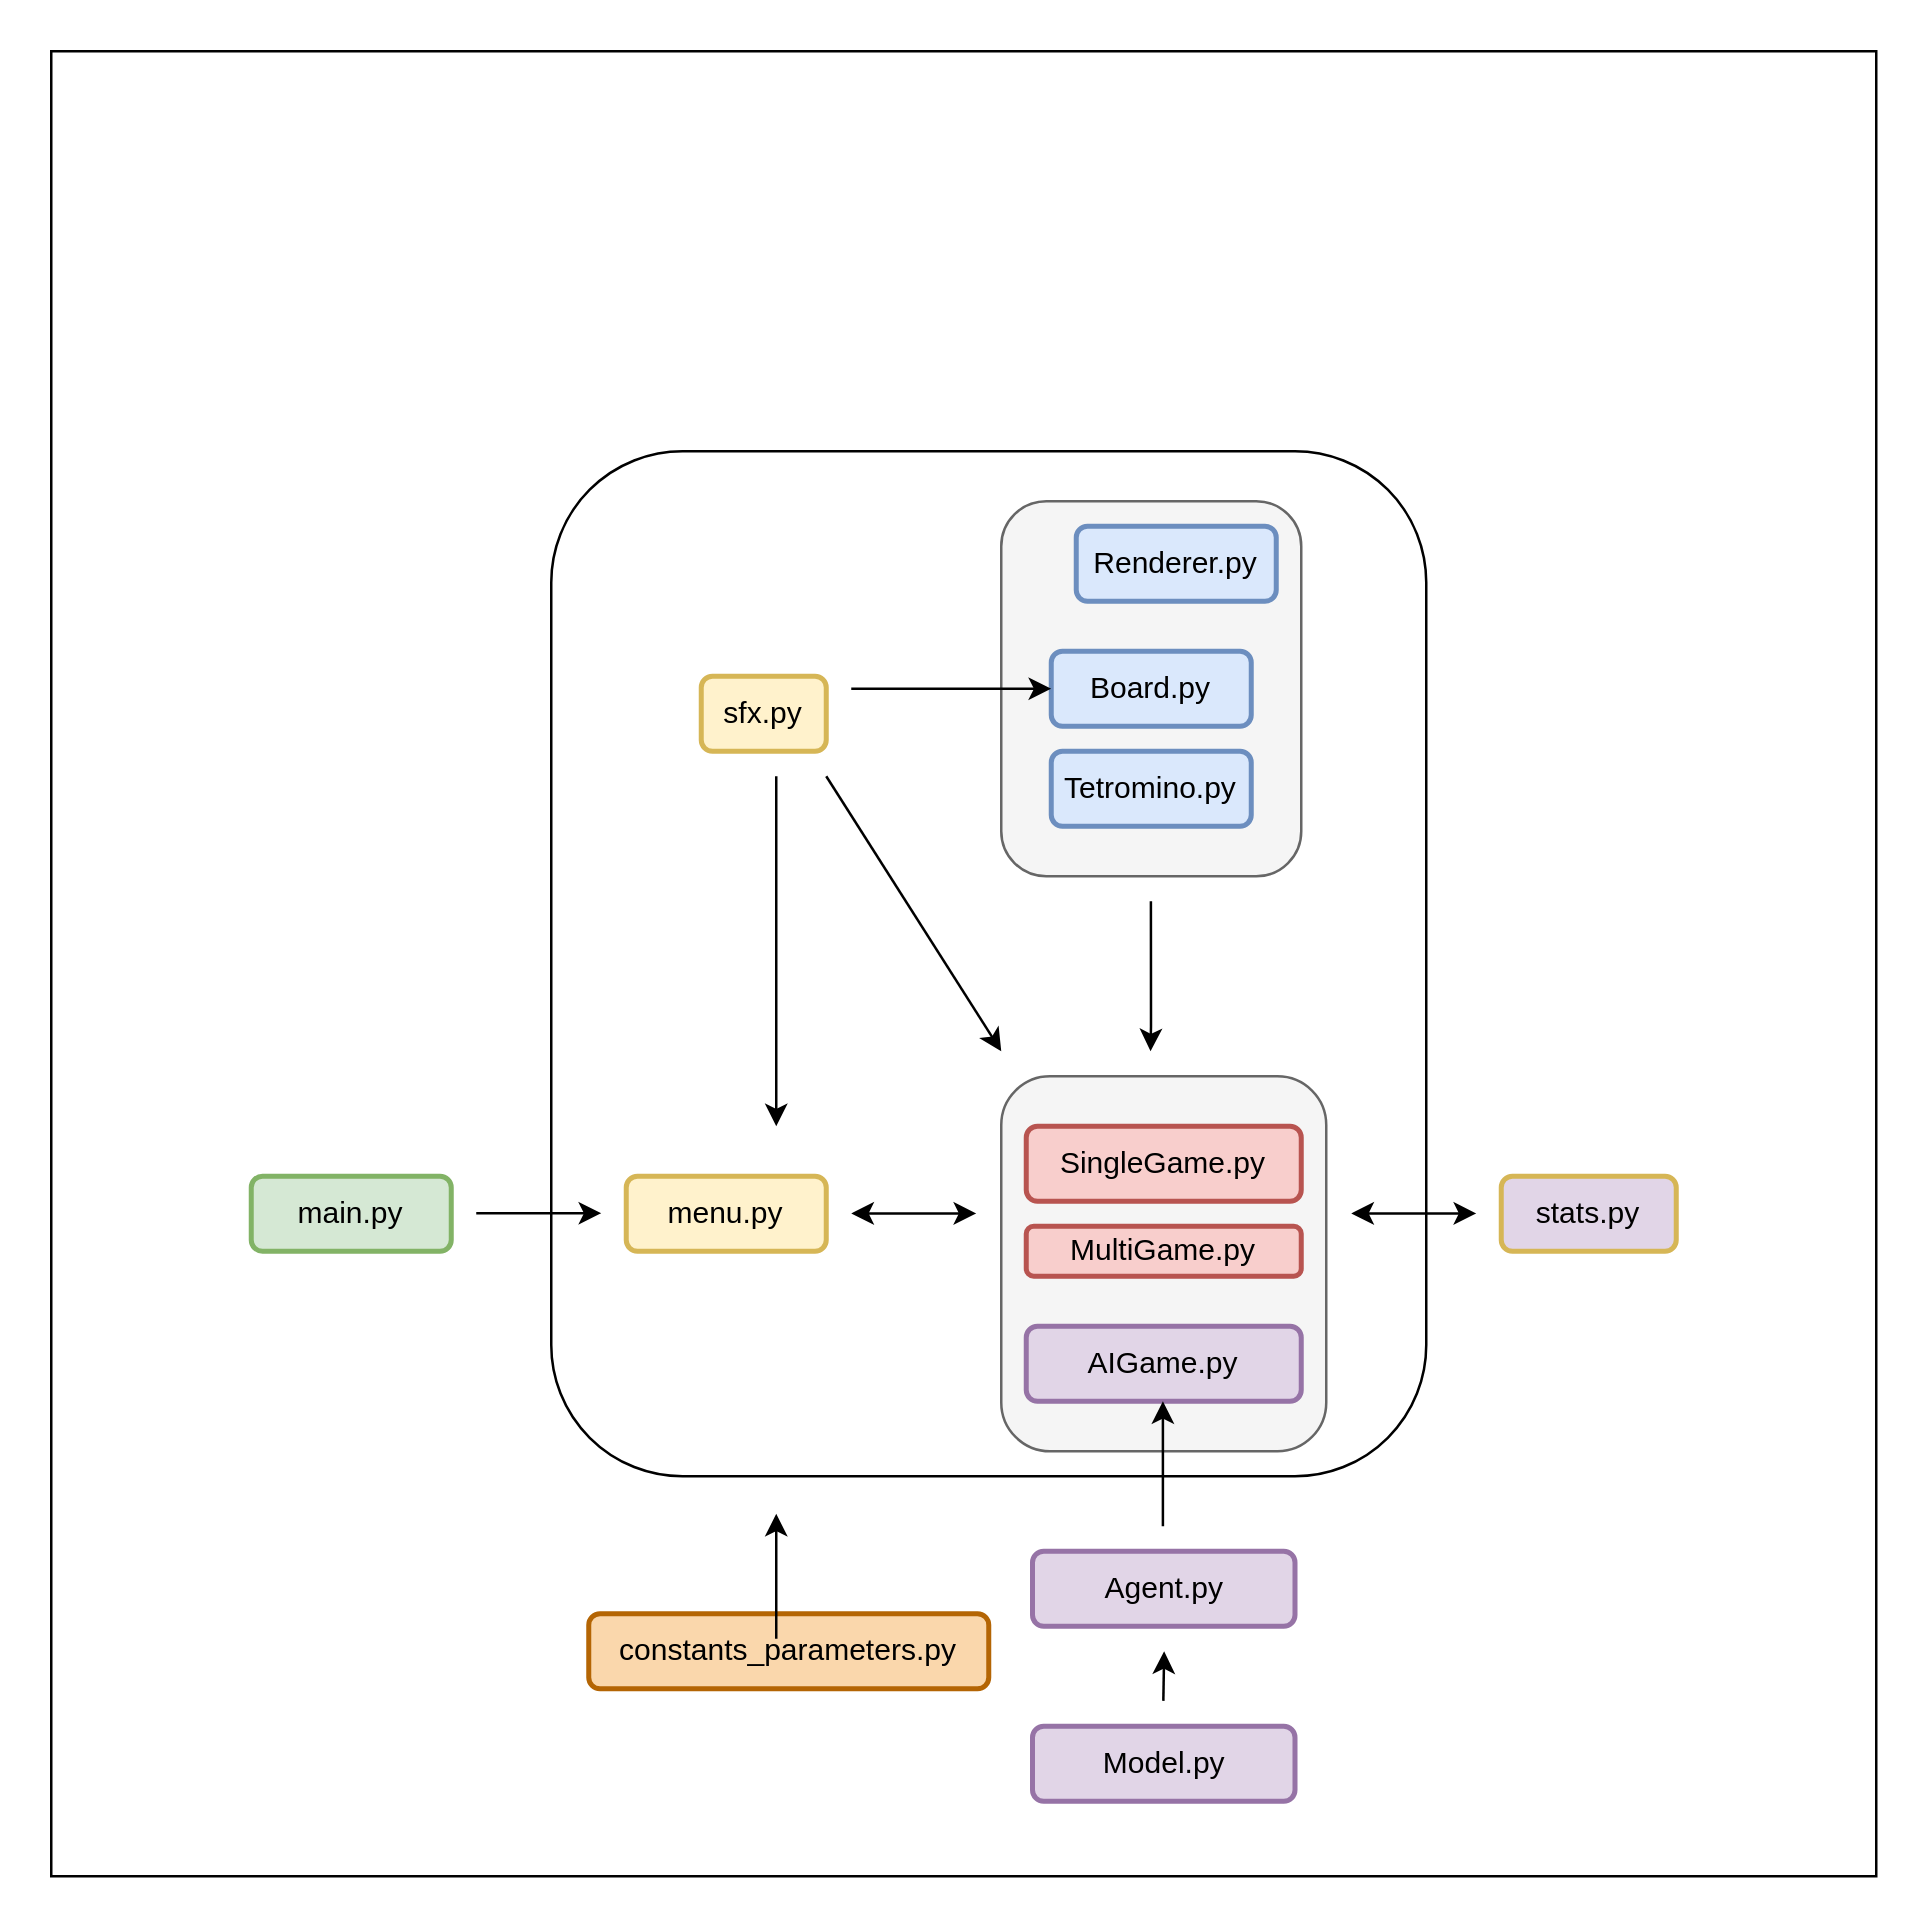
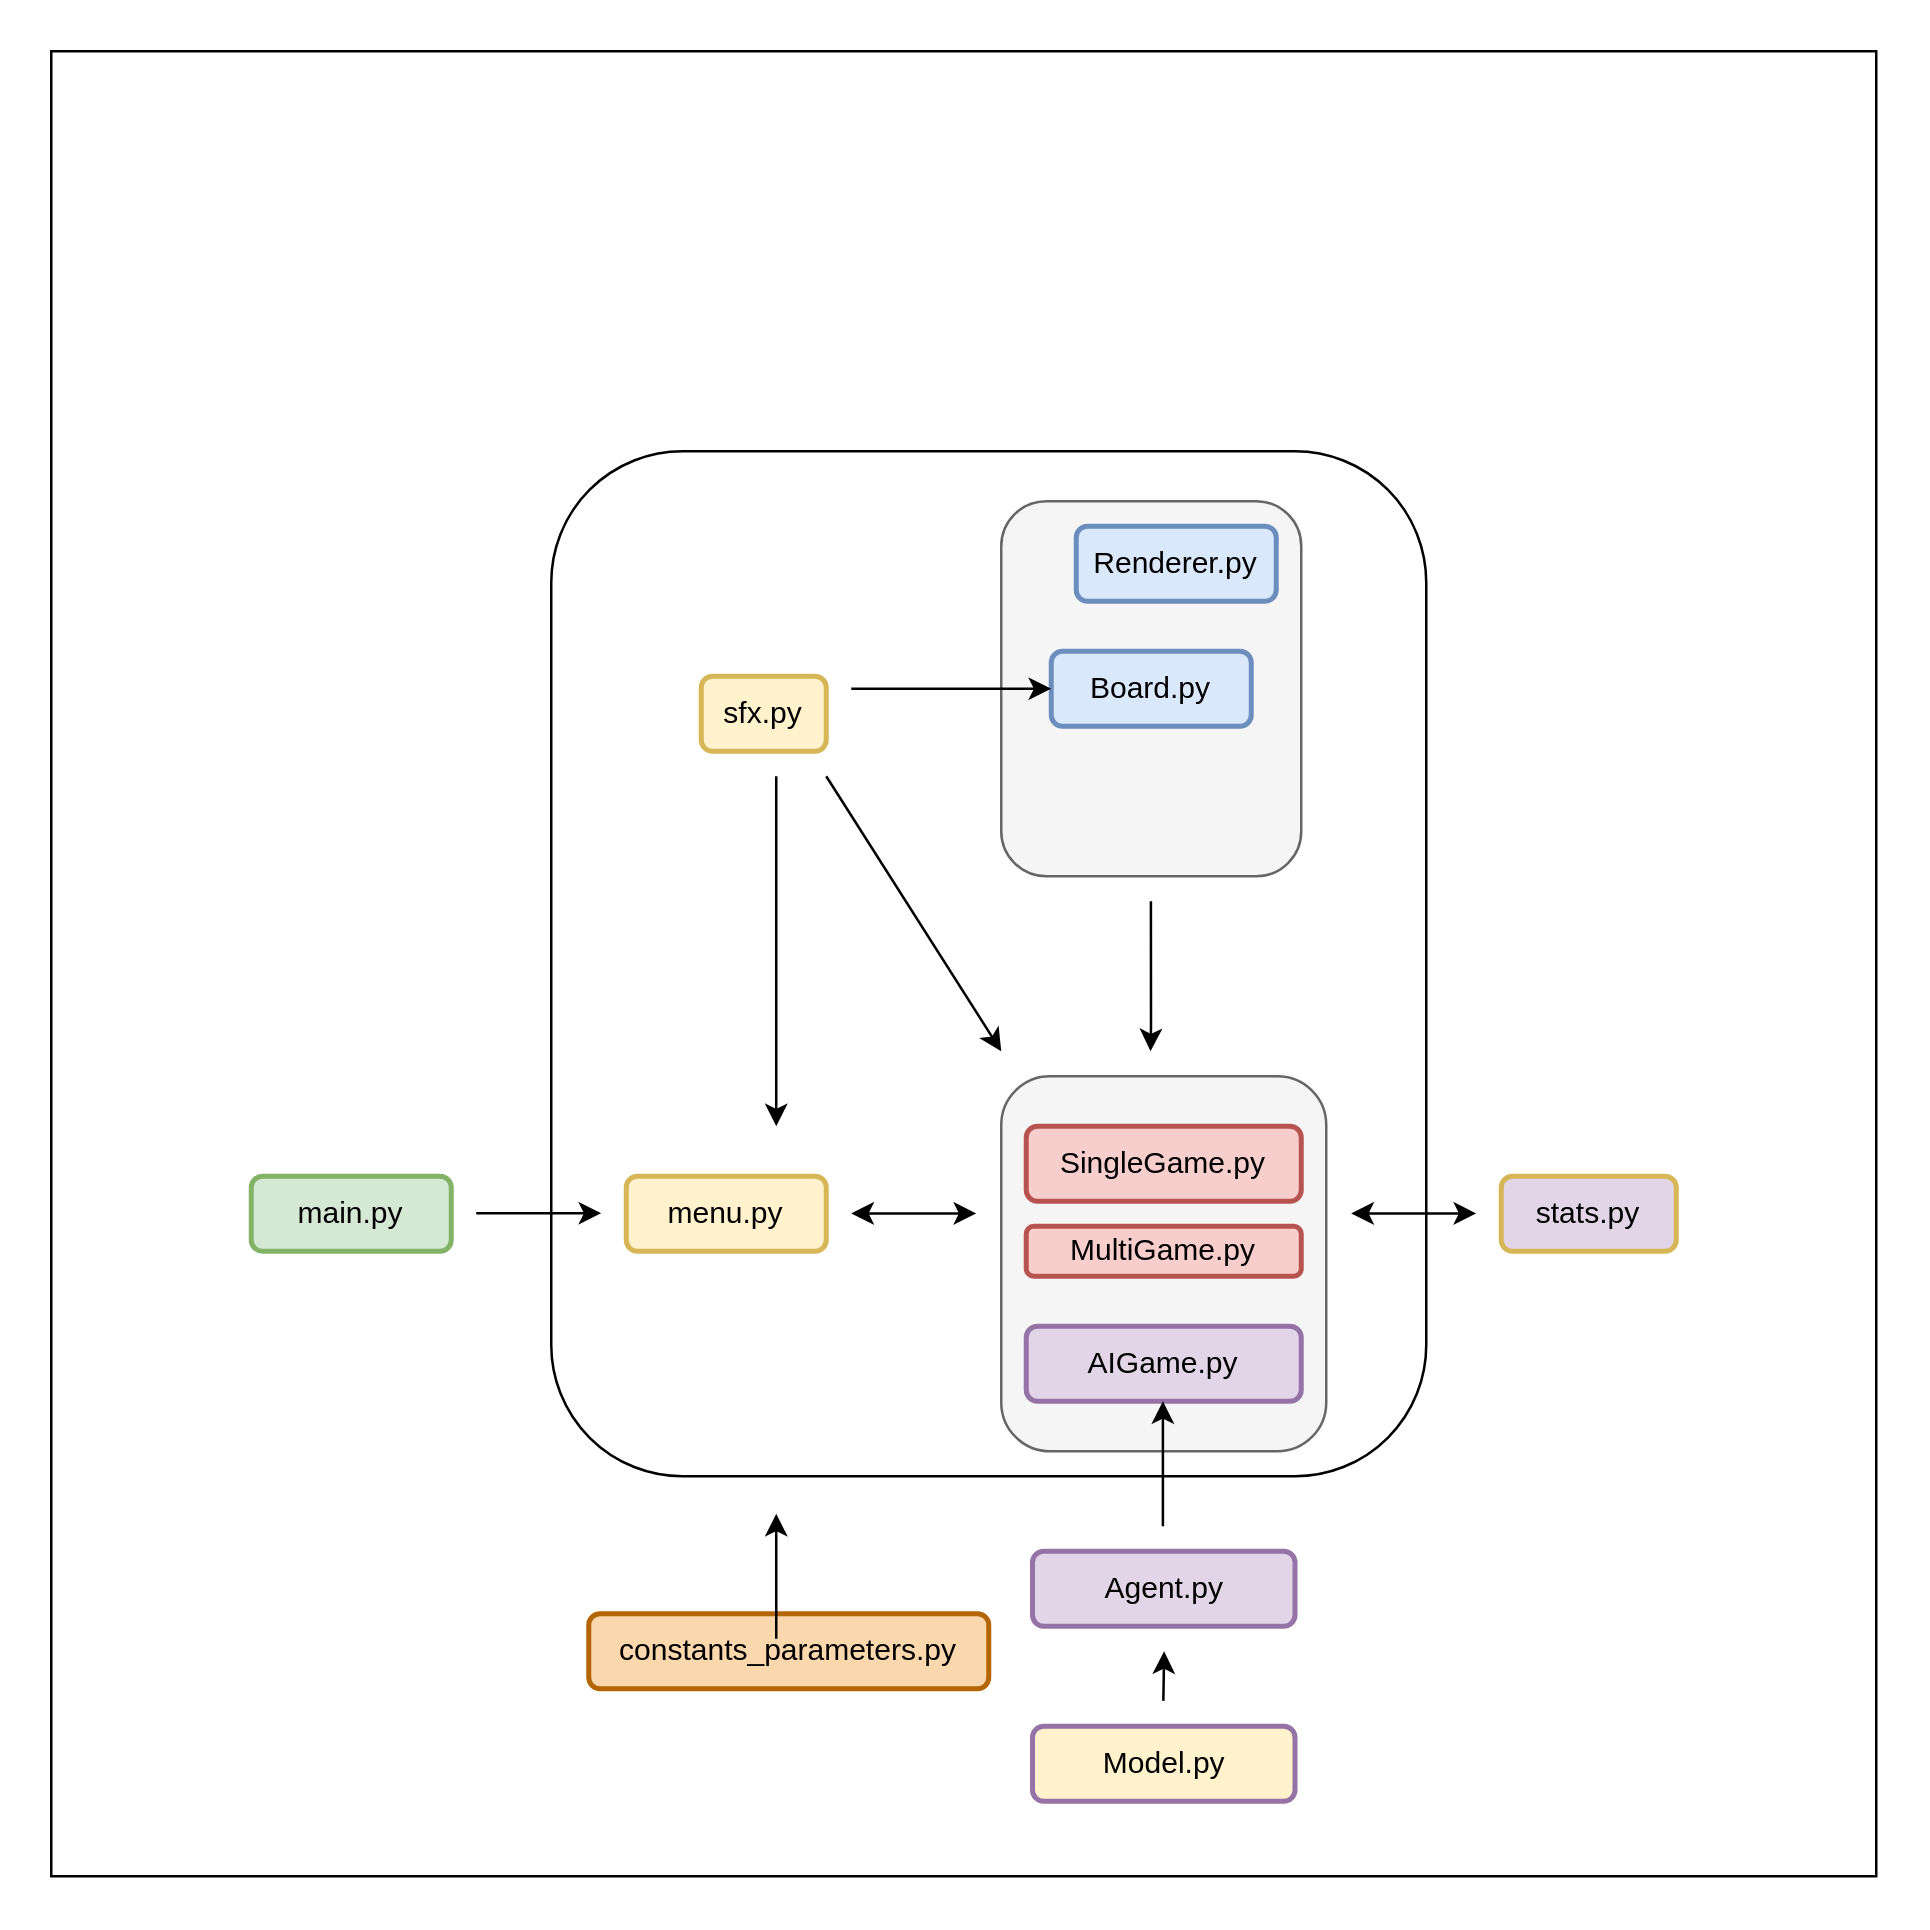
  <mxCell id="0" />
  <mxCell id="1" parent="0" />
  <mxCell id="2" value="" style="whiteSpace=wrap;html=1;aspect=fixed;" parent="1" vertex="1"><mxGeometry x="20" width="730" height="730" as="geometry" y="20" /></mxCell>
  <mxCell id="3" value="" style="rounded=1;whiteSpace=wrap;html=1;" parent="1" vertex="1"><mxGeometry x="220" y="180" width="350" height="410" as="geometry" /></mxCell>
  <mxCell id="4" style="edgeStyle=orthogonalEdgeStyle;rounded=0;orthogonalLoop=1;jettySize=auto;html=1;exitX=0.5;exitY=1;exitDx=0;exitDy=0;" parent="1" edge="1"><mxGeometry relative="1" as="geometry"><mxPoint x="459.717" y="420" as="targetPoint" /><mxPoint x="459.86" y="360" as="sourcePoint" /><Array as="points"><mxPoint x="459.86" y="410" /><mxPoint x="459.86" y="410" /></Array></mxGeometry></mxCell>
  <mxCell id="5" value="" style="rounded=1;whiteSpace=wrap;html=1;fillColor=#f5f5f5;strokeColor=#666666;fontColor=#333333;" parent="1" vertex="1"><mxGeometry x="400" y="200" width="120" height="150" as="geometry" /></mxCell>
  <mxCell id="6" value="" style="rounded=1;whiteSpace=wrap;html=1;fillColor=#f5f5f5;fontColor=#333333;strokeColor=#666666;" parent="1" vertex="1"><mxGeometry x="400" y="430" width="130" height="150" as="geometry" /></mxCell>
  <mxCell id="7" style="edgeStyle=orthogonalEdgeStyle;rounded=0;orthogonalLoop=1;jettySize=auto;html=1;exitX=1;exitY=0.5;exitDx=0;exitDy=0;" parent="1" edge="1"><mxGeometry relative="1" as="geometry"><mxPoint x="240" y="484.774" as="targetPoint" /><mxPoint x="190" y="484.83" as="sourcePoint" /></mxGeometry></mxCell>
  <mxCell id="8" value="main.py" style="rounded=1;whiteSpace=wrap;html=1;fillColor=#d5e8d4;strokeColor=#82b366;gradientColor=none;strokeWidth=2;perimeterSpacing=0;shadow=0;glass=0;" parent="1" vertex="1"><mxGeometry x="100" y="470" width="80" height="30" as="geometry" /></mxCell>
  <mxCell id="9" value="menu.py" style="rounded=1;whiteSpace=wrap;html=1;fillColor=#fff2cc;strokeColor=#d6b656;strokeWidth=2;perimeterSpacing=0;shadow=0;glass=0;" parent="1" vertex="1"><mxGeometry x="250" y="470" width="80" height="30" as="geometry" /></mxCell>
  <mxCell id="10" value="SingleGame.py" style="rounded=1;whiteSpace=wrap;html=1;fillColor=#f8cecc;strokeColor=#b85450;strokeWidth=2;perimeterSpacing=0;shadow=0;glass=0;" parent="1" vertex="1"><mxGeometry x="410" y="450" width="110" height="30" as="geometry" /></mxCell>
  <mxCell id="11" value="MultiGame.py" style="rounded=1;whiteSpace=wrap;html=1;fillColor=#f8cecc;strokeColor=#b85450;strokeWidth=2;perimeterSpacing=0;shadow=0;glass=0;" parent="1" vertex="1"><mxGeometry x="410" y="490" width="110" height="20" as="geometry" /></mxCell>
  <mxCell id="12" value="constants_parameters.py" style="rounded=1;whiteSpace=wrap;html=1;strokeWidth=2;perimeterSpacing=0;shadow=0;glass=0;fillColor=#fad7ac;strokeColor=#b46504;" parent="1" vertex="1"><mxGeometry x="235" y="645" width="160" height="30" as="geometry" /></mxCell>
  <mxCell id="13" value="Renderer.py" style="rounded=1;whiteSpace=wrap;html=1;fillColor=#dae8fc;strokeColor=#6c8ebf;strokeWidth=2;perimeterSpacing=0;shadow=0;glass=0;" parent="1" vertex="1"><mxGeometry x="430" y="210" width="80" height="30" as="geometry" /></mxCell>
  <mxCell id="14" value="sfx.py" style="rounded=1;whiteSpace=wrap;html=1;fillColor=#fff2cc;strokeColor=#d6b656;strokeWidth=2;perimeterSpacing=0;shadow=0;glass=0;" parent="1" vertex="1"><mxGeometry x="280" y="270" width="50" height="30" as="geometry" /></mxCell>
  <mxCell id="15" value="stats.py" style="rounded=1;whiteSpace=wrap;html=1;fillColor=#e1d5e7;strokeColor=#d6b656;strokeWidth=2;perimeterSpacing=0;shadow=0;glass=0;" parent="1" vertex="1"><mxGeometry x="600" y="470" width="70" height="30" as="geometry" /></mxCell>
- <mxCell id="16" value="Tetromino.py" style="rounded=1;whiteSpace=wrap;html=1;fillColor=#dae8fc;strokeColor=#6c8ebf;strokeWidth=2;perimeterSpacing=0;shadow=0;glass=0;" parent="1" vertex="1"><mxGeometry x="420" y="300" width="80" height="30" as="geometry" /></mxCell>
  <mxCell id="17" value="" style="endArrow=classic;startArrow=classic;html=1;rounded=0;" parent="1" edge="1"><mxGeometry width="50" height="50" relative="1" as="geometry"><mxPoint x="340" y="484.86" as="sourcePoint" /><mxPoint x="390" y="484.86" as="targetPoint" /></mxGeometry></mxCell>
  <mxCell id="18" value="" style="endArrow=classic;startArrow=classic;html=1;rounded=0;" parent="1" edge="1"><mxGeometry width="50" height="50" relative="1" as="geometry"><mxPoint x="540" y="484.86" as="sourcePoint" /><mxPoint x="590" y="484.86" as="targetPoint" /></mxGeometry></mxCell>
  <mxCell id="19" value="Board.py" style="rounded=1;whiteSpace=wrap;html=1;fillColor=#dae8fc;strokeColor=#6c8ebf;strokeWidth=2;perimeterSpacing=0;shadow=0;glass=0;" parent="1" vertex="1"><mxGeometry x="420" y="260" width="80" height="30" as="geometry" /></mxCell>
  <mxCell id="20" value="" style="endArrow=classic;html=1;rounded=0;" parent="1" edge="1"><mxGeometry width="50" height="50" relative="1" as="geometry"><mxPoint x="330" y="310" as="sourcePoint" /><mxPoint x="400" y="420" as="targetPoint" /></mxGeometry></mxCell>
  <mxCell id="21" value="" style="endArrow=classic;html=1;rounded=0;entryX=0;entryY=0.5;entryDx=0;entryDy=0;" parent="1" target="19" edge="1"><mxGeometry width="50" height="50" relative="1" as="geometry"><mxPoint x="340" y="275" as="sourcePoint" /><mxPoint x="360" y="230" as="targetPoint" /></mxGeometry></mxCell>
  <mxCell id="22" value="" style="endArrow=classic;html=1;rounded=0;" parent="1" edge="1"><mxGeometry width="50" height="50" relative="1" as="geometry"><mxPoint x="310" y="310" as="sourcePoint" /><mxPoint x="310" y="450" as="targetPoint" /></mxGeometry></mxCell>
  <mxCell id="23" value="" style="endArrow=classic;html=1;rounded=0;" parent="1" edge="1"><mxGeometry width="50" height="50" relative="1" as="geometry"><mxPoint x="310" y="655" as="sourcePoint" /><mxPoint x="310" y="605" as="targetPoint" /></mxGeometry></mxCell>
  <mxCell id="24" value="AIGame.py" style="rounded=1;whiteSpace=wrap;html=1;fillColor=#e1d5e7;strokeColor=#9673a6;strokeWidth=2;perimeterSpacing=0;shadow=0;glass=0;" vertex="1" parent="1"><mxGeometry x="410" y="530" width="110" height="30" as="geometry" /></mxCell>
  <mxCell id="25" value="Agent.py" style="rounded=1;whiteSpace=wrap;html=1;strokeWidth=2;perimeterSpacing=0;shadow=0;glass=0;fillColor=#e1d5e7;strokeColor=#9673a6;" vertex="1" parent="1"><mxGeometry x="412.5" y="620" width="105" height="30" as="geometry" /></mxCell>
  <mxCell id="26" value="" style="endArrow=classic;html=1;rounded=0;" edge="1" parent="1"><mxGeometry width="50" height="50" relative="1" as="geometry"><mxPoint x="464.66" y="610" as="sourcePoint" /><mxPoint x="464.66" y="560" as="targetPoint" /></mxGeometry></mxCell>
  <mxCell id="27" value="" style="endArrow=classic;html=1;rounded=0;exitX=0.616;exitY=0.945;exitDx=0;exitDy=0;exitPerimeter=0;" edge="1" parent="1"><mxGeometry width="50" height="50" relative="1" as="geometry"><mxPoint x="464.84" y="679.85" as="sourcePoint" /><mxPoint x="465.16" y="660" as="targetPoint" /></mxGeometry></mxCell>
- <mxCell id="28" value="Model.py" style="rounded=1;whiteSpace=wrap;html=1;strokeWidth=2;perimeterSpacing=0;shadow=0;glass=0;fillColor=#e1d5e7;strokeColor=#9673a6;" vertex="1" parent="1"><mxGeometry x="412.5" y="690" width="105" height="30" as="geometry" /></mxCell>
+ <mxCell id="28" value="Model.py" style="rounded=1;whiteSpace=wrap;html=1;strokeWidth=2;perimeterSpacing=0;shadow=0;glass=0;fillColor=#fff2cc;strokeColor=#9673a6;" vertex="1" parent="1"><mxGeometry x="412.5" y="690" width="105" height="30" as="geometry" /></mxCell>
